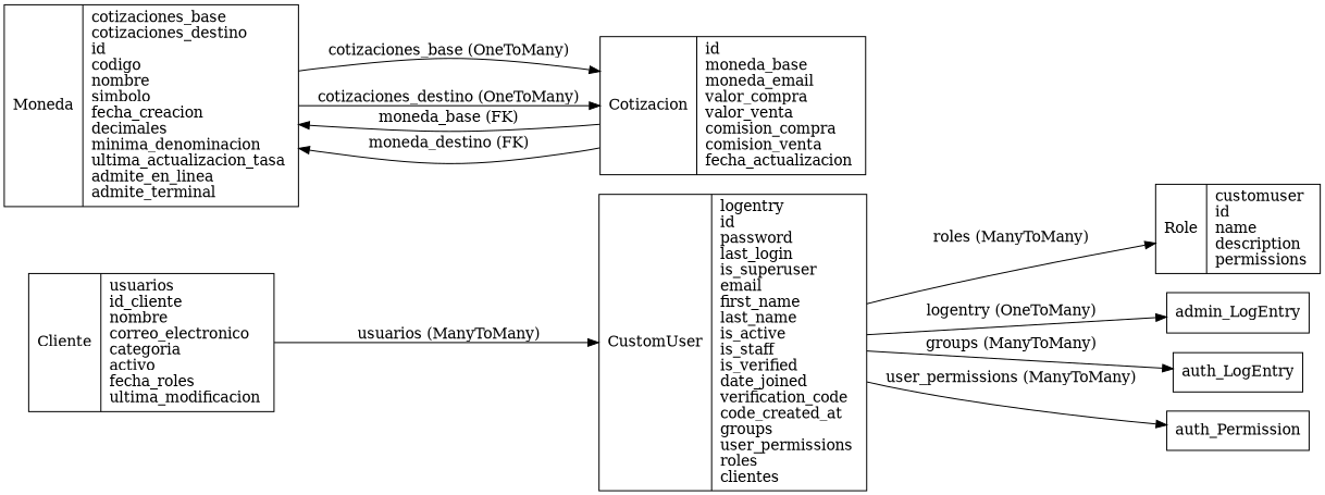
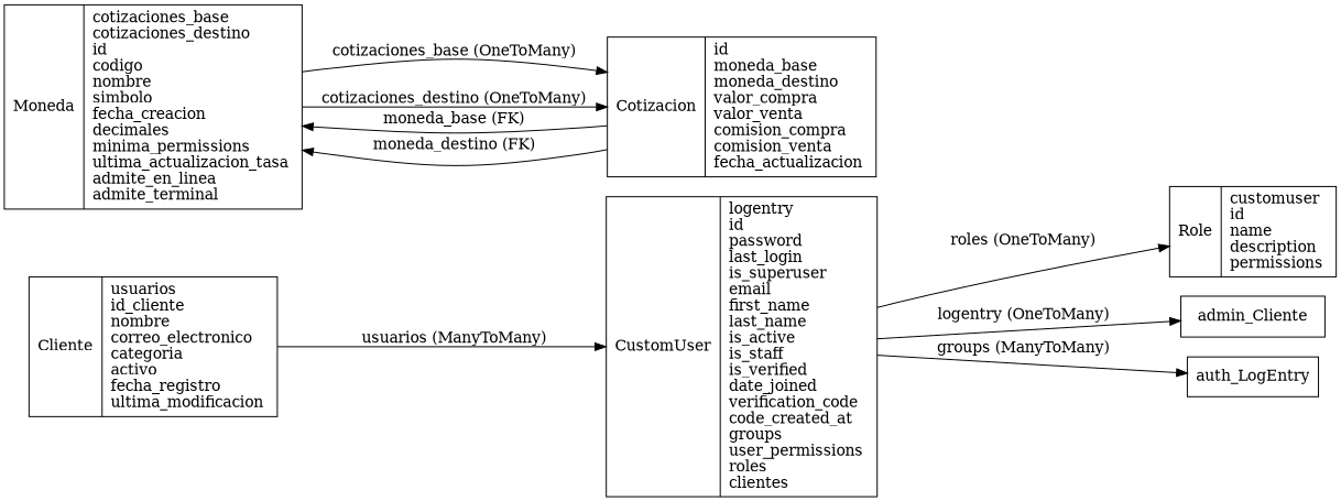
  digraph {
    fontname="DejaVu Serif"
    rankdir=LR
    node [fontname="DejaVu Serif" shape=record]
    edge [fontname="DejaVu Serif"]
    n1 [label="{ CustomUser |logentry \lid \lpassword \llast_login \lis_superuser \lemail \lfirst_name \llast_name \lis_active \lis_staff \lis_verified \ldate_joined \lverification_code \lcode_created_at \lgroups \luser_permissions \lroles \lclientes \l}}"]
    n2 [label="{ Role |customuser \lid \lname \ldescription \lpermissions \l}}"]
-   admin_LogEntry
+   admin_LogEntry [label=admin_Cliente]
    n4 [label=auth_LogEntry]
-   auth_Permission
-   n6 [label="{ Cliente |usuarios \lid_cliente \lnombre \lcorreo_electronico \lcategoria \lactivo \lfecha_roles \lultima_modificacion \l}}"]
-   n7 [label="{ Moneda |cotizaciones_base \lcotizaciones_destino \lid \lcodigo \lnombre \lsimbolo \lfecha_creacion \ldecimales \lminima_denominacion \lultima_actualizacion_tasa \ladmite_en_linea \ladmite_terminal \l}}"]
-   n8 [label="{ Cotizacion |id \lmoneda_base \lmoneda_email \lvalor_compra \lvalor_venta \lcomision_compra \lcomision_venta \lfecha_actualizacion \l}}"]
-   n1 -> n2 [label="roles (ManyToMany)"]
+   n6 [label="{ Cliente |usuarios \lid_cliente \lnombre \lcorreo_electronico \lcategoria \lactivo \lfecha_registro \lultima_modificacion \l}}"]
+   n7 [label="{ Moneda |cotizaciones_base \lcotizaciones_destino \lid \lcodigo \lnombre \lsimbolo \lfecha_creacion \ldecimales \lminima_permissions \lultima_actualizacion_tasa \ladmite_en_linea \ladmite_terminal \l}}"]
+   n8 [label="{ Cotizacion |id \lmoneda_base \lmoneda_destino \lvalor_compra \lvalor_venta \lcomision_compra \lcomision_venta \lfecha_actualizacion \l}}"]
+   n1 -> n2 [label="roles (OneToMany)"]
    n1 -> admin_LogEntry [label="logentry (OneToMany)"]
    n1 -> n4 [label="groups (ManyToMany)"]
-   n1 -> auth_Permission [label="user_permissions (ManyToMany)"]
    n6 -> n1 [label="usuarios (ManyToMany)"]
    n7 -> n8 [label="cotizaciones_base (OneToMany)"]
    n7 -> n8 [label="cotizaciones_destino (OneToMany)"]
    n8 -> n7 [label="moneda_base (FK)"]
    n8 -> n7 [label="moneda_destino (FK)"]
  }
